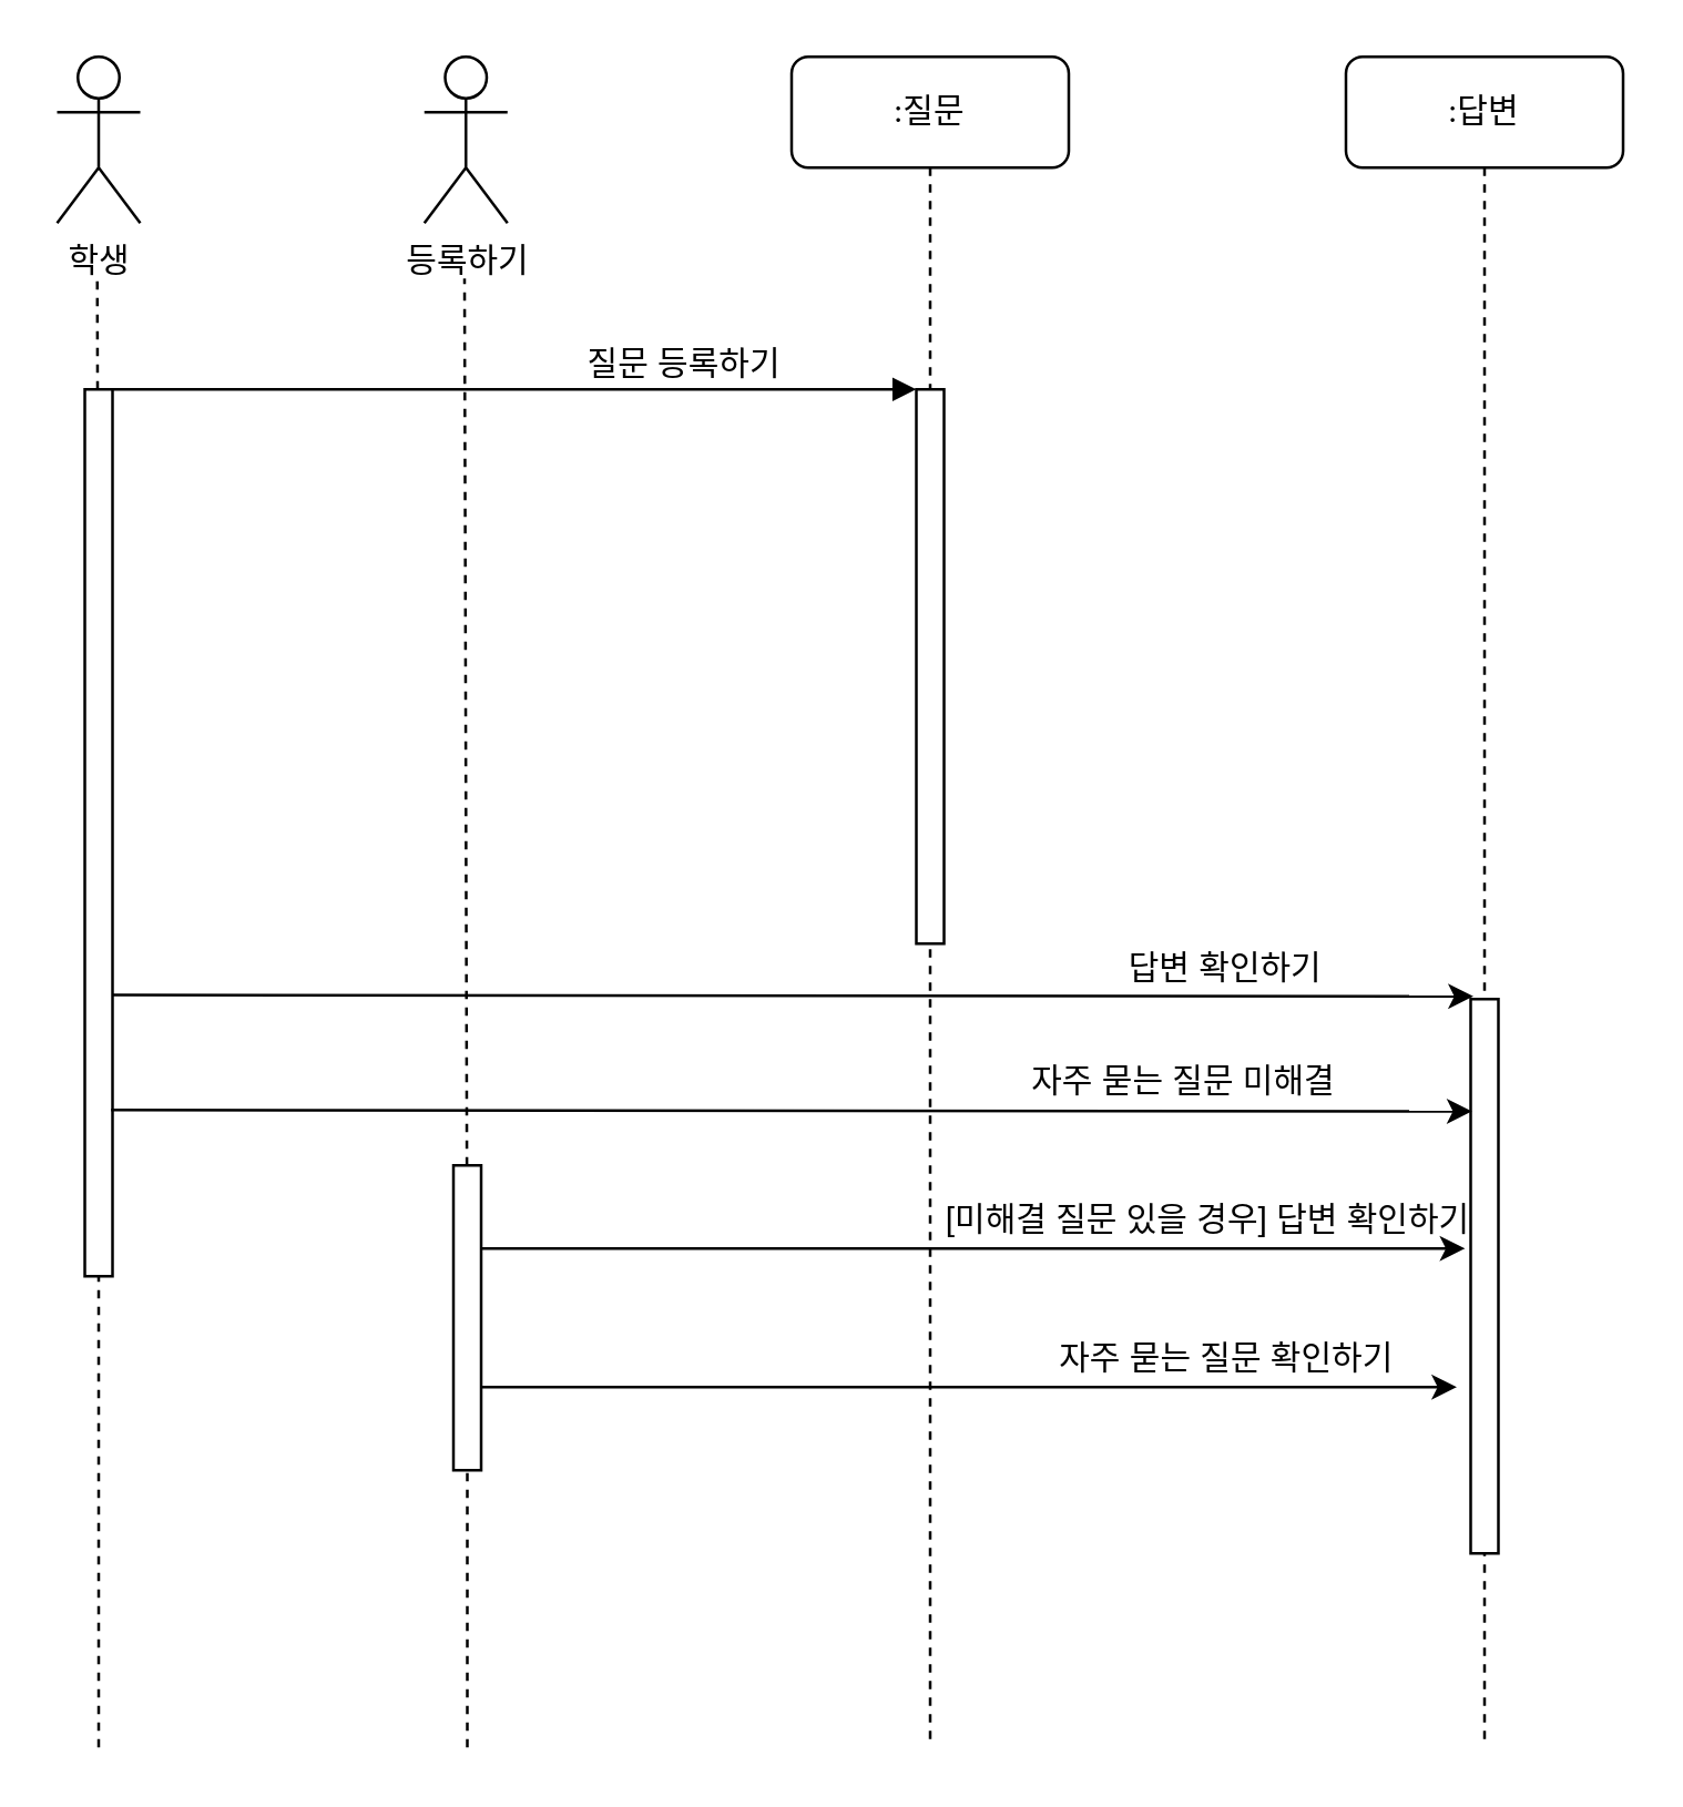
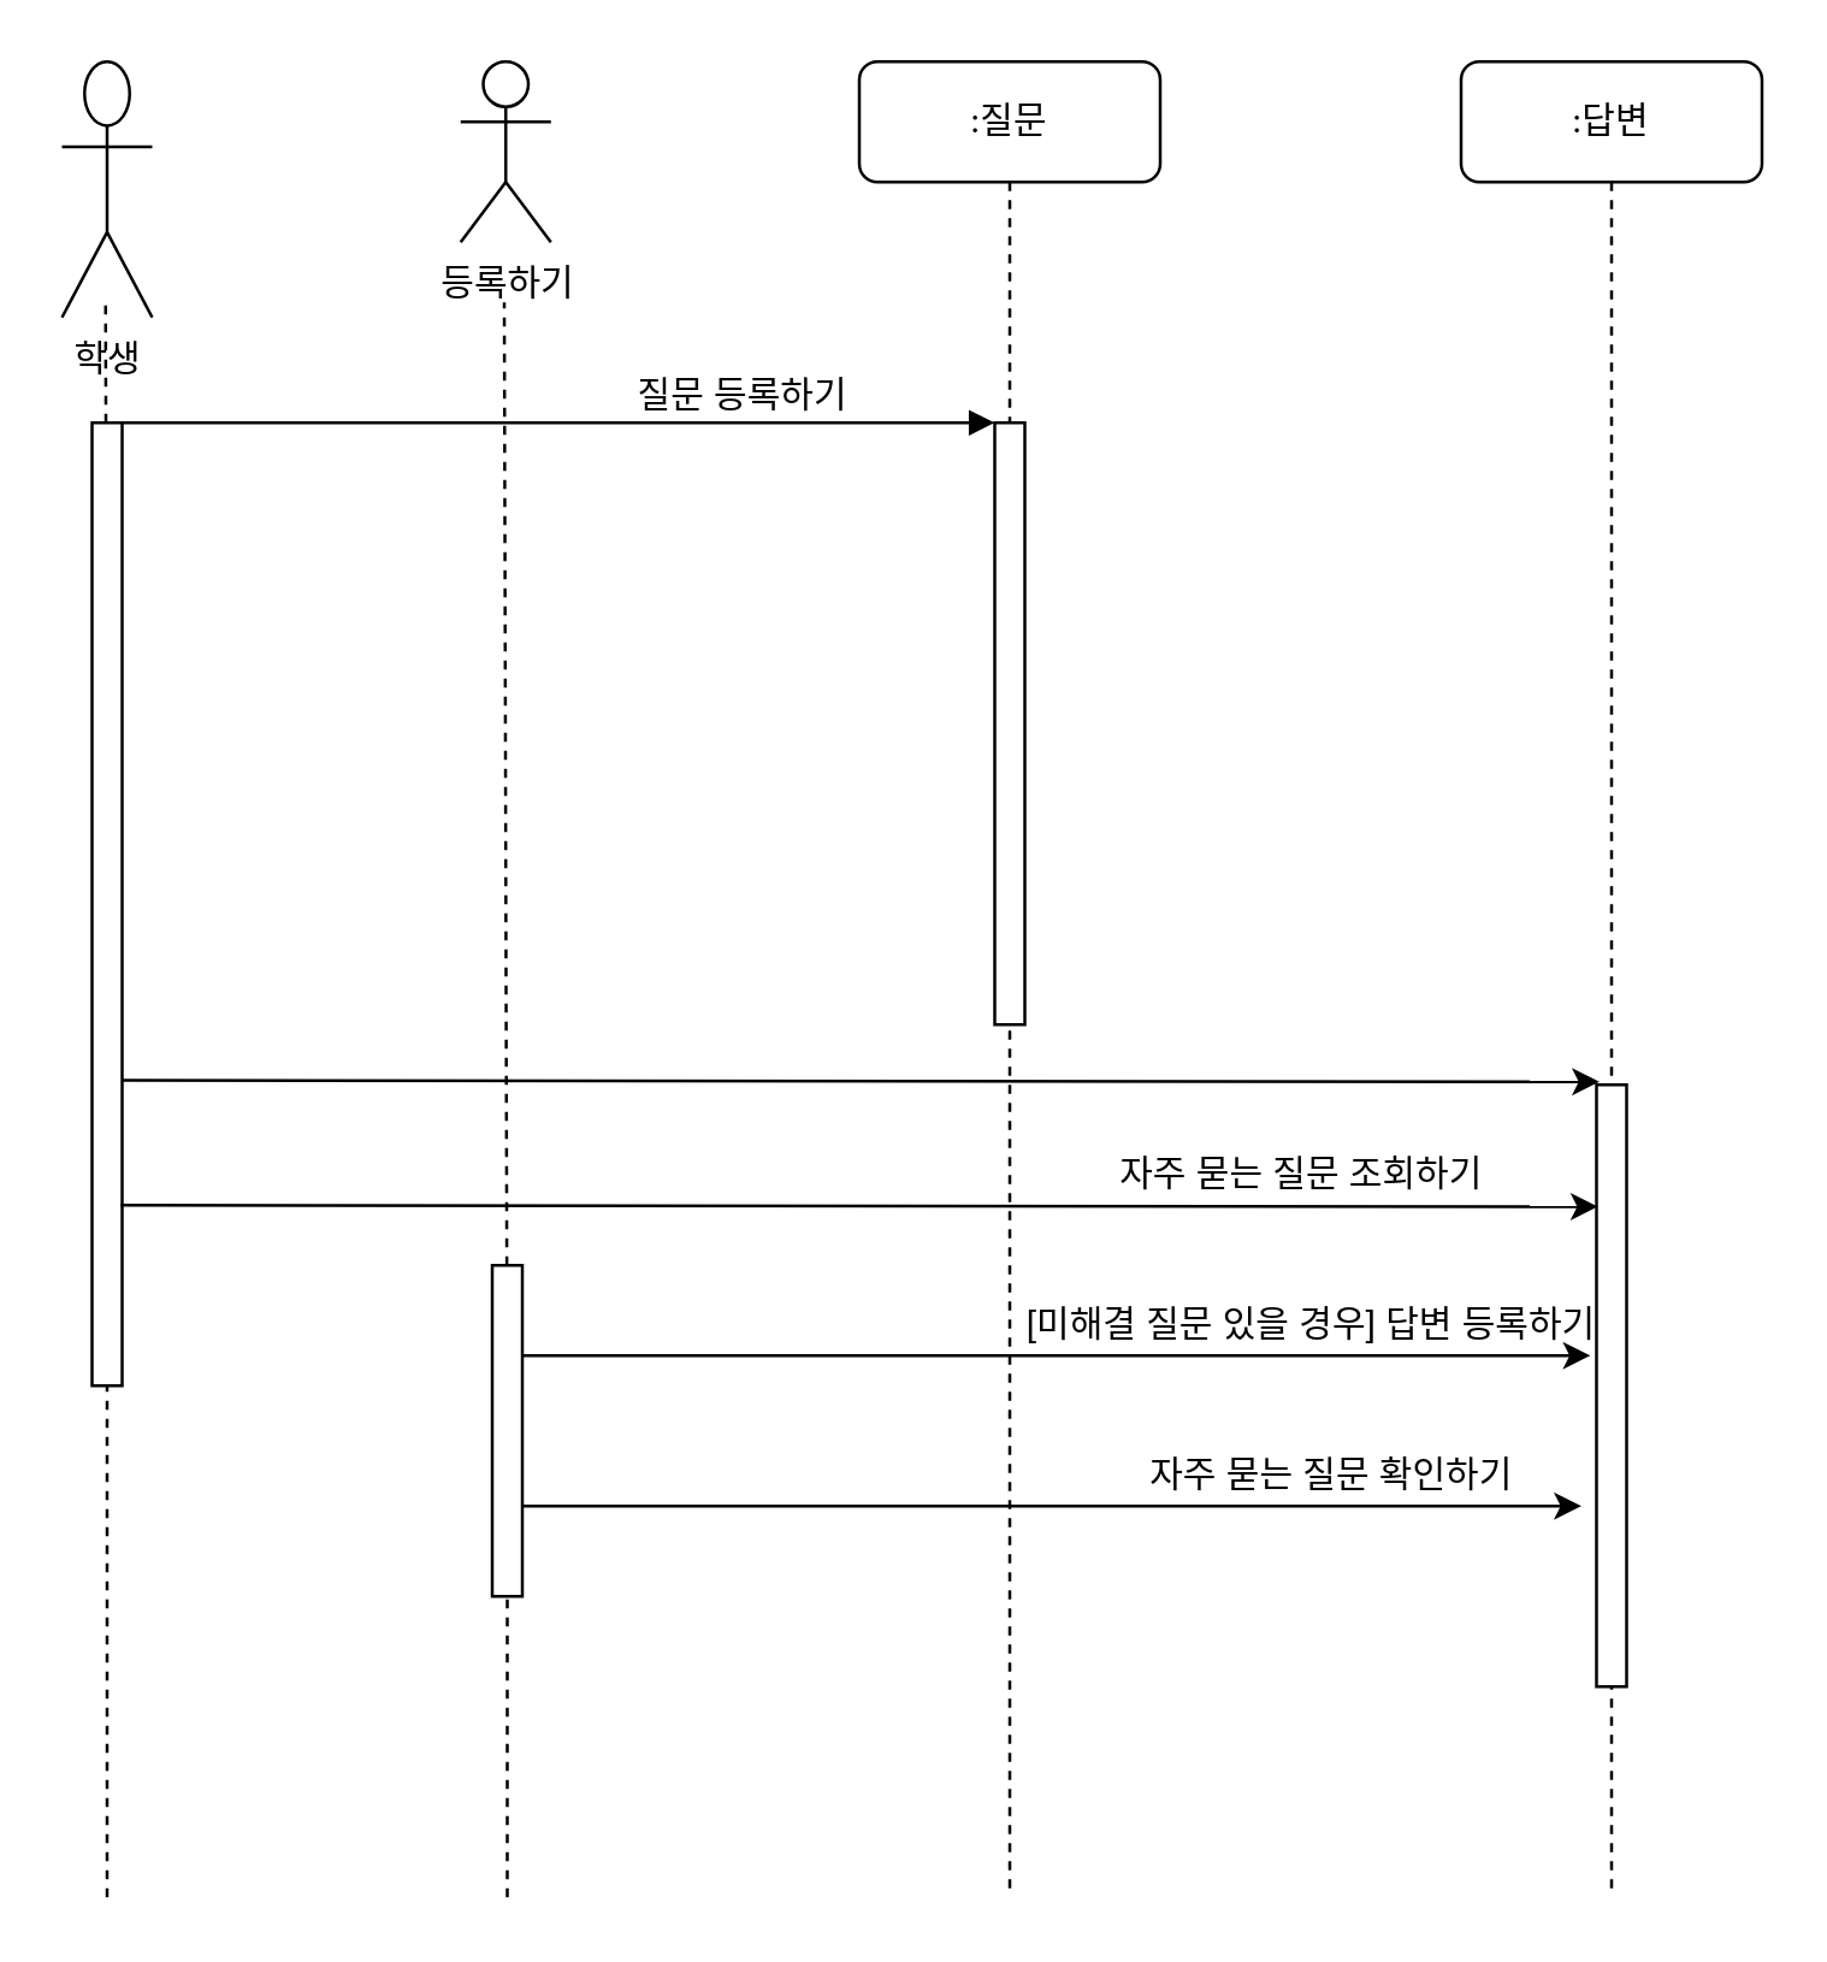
  <mxCell id="0" />
  <mxCell id="1" parent="0" />
  <mxCell id="2" value=":질문" style="shape=umlLifeline;perimeter=lifelinePerimeter;whiteSpace=wrap;html=1;container=1;collapsible=0;recursiveResize=0;outlineConnect=0;rounded=1;shadow=0;comic=0;labelBackgroundColor=none;strokeColor=#000000;strokeWidth=1;fillColor=#FFFFFF;fontFamily=Verdana;fontSize=12;fontColor=#000000;align=center;" parent="1" vertex="1"><mxGeometry x="285" y="20" width="100" height="610" as="geometry" /></mxCell>
  <mxCell id="3" value="" style="html=1;points=[];perimeter=orthogonalPerimeter;rounded=0;shadow=0;comic=0;labelBackgroundColor=none;strokeColor=#000000;strokeWidth=1;fillColor=#FFFFFF;fontFamily=Verdana;fontSize=12;fontColor=#000000;align=center;" parent="2" vertex="1"><mxGeometry x="45" y="120" width="10" height="200" as="geometry" /></mxCell>
  <mxCell id="4" value="" style="html=1;verticalAlign=bottom;endArrow=block;entryX=0;entryY=0;labelBackgroundColor=none;fontFamily=Verdana;fontSize=12;edgeStyle=elbowEdgeStyle;elbow=vertical;" parent="1" target="3" edge="1"><mxGeometry relative="1" as="geometry"><mxPoint x="35" y="140" as="sourcePoint" /></mxGeometry></mxCell>
  <mxCell id="5" value="질문 등록하기" style="text;html=1;resizable=0;points=[];align=center;verticalAlign=middle;labelBackgroundColor=#ffffff;" parent="4" vertex="1" connectable="0"><mxGeometry x="0.697" y="2" relative="1" as="geometry"><mxPoint x="-39.5" y="-8" as="offset" /></mxGeometry></mxCell>
- <mxCell id="6" value="학생" style="shape=umlActor;verticalLabelPosition=bottom;labelBackgroundColor=#ffffff;verticalAlign=top;html=1;outlineConnect=0;" parent="1" vertex="1"><mxGeometry x="20" y="20" width="30" height="60" as="geometry" /></mxCell>
+ <mxCell id="6" value="학생" style="shape=umlActor;verticalLabelPosition=bottom;labelBackgroundColor=#ffffff;verticalAlign=top;html=1;outlineConnect=0;" parent="1" vertex="1"><mxGeometry x="20" y="20" width="30" height="85" as="geometry" /></mxCell>
  <mxCell id="7" value="등록하기" style="shape=umlActor;verticalLabelPosition=bottom;labelBackgroundColor=#ffffff;verticalAlign=top;html=1;outlineConnect=0;" parent="1" vertex="1"><mxGeometry x="152.5" y="20" width="30" height="60" as="geometry" /></mxCell>
  <mxCell id="8" value="" style="endArrow=none;dashed=1;html=1;" parent="1" source="12" edge="1"><mxGeometry width="50" height="50" relative="1" as="geometry"><mxPoint x="34.5" y="670" as="sourcePoint" /><mxPoint x="34.5" y="100" as="targetPoint" /></mxGeometry></mxCell>
  <mxCell id="9" value="" style="endArrow=none;dashed=1;html=1;" parent="1" source="22" edge="1"><mxGeometry width="50" height="50" relative="1" as="geometry"><mxPoint x="167" y="670" as="sourcePoint" /><mxPoint x="167" y="100" as="targetPoint" /></mxGeometry></mxCell>
  <mxCell id="10" value=":답변" style="shape=umlLifeline;perimeter=lifelinePerimeter;whiteSpace=wrap;html=1;container=1;collapsible=0;recursiveResize=0;outlineConnect=0;rounded=1;shadow=0;comic=0;labelBackgroundColor=none;strokeColor=#000000;strokeWidth=1;fillColor=#FFFFFF;fontFamily=Verdana;fontSize=12;fontColor=#000000;align=center;" parent="1" vertex="1"><mxGeometry x="485" y="20" width="100" height="610" as="geometry" /></mxCell>
  <mxCell id="11" value="" style="html=1;points=[];perimeter=orthogonalPerimeter;rounded=0;shadow=0;comic=0;labelBackgroundColor=none;strokeColor=#000000;strokeWidth=1;fillColor=#FFFFFF;fontFamily=Verdana;fontSize=12;fontColor=#000000;align=center;" parent="10" vertex="1"><mxGeometry x="45" y="340" width="10" height="200" as="geometry" /></mxCell>
  <mxCell id="12" value="" style="rounded=0;whiteSpace=wrap;html=1;" parent="1" vertex="1"><mxGeometry x="30" y="140" width="10" height="320" as="geometry" /></mxCell>
  <mxCell id="13" value="" style="endArrow=none;dashed=1;html=1;" parent="1" target="12" edge="1"><mxGeometry width="50" height="50" relative="1" as="geometry"><mxPoint x="35" y="630" as="sourcePoint" /><mxPoint x="34.5" y="100" as="targetPoint" /></mxGeometry></mxCell>
  <mxCell id="14" value="" style="endArrow=classic;html=1;entryX=-0.153;entryY=0.4;entryDx=0;entryDy=0;entryPerimeter=0;" parent="1" edge="1"><mxGeometry width="50" height="50" relative="1" as="geometry"><mxPoint x="167.5" y="450" as="sourcePoint" /><mxPoint x="527.97" y="450" as="targetPoint" /></mxGeometry></mxCell>
- <mxCell id="15" value="[미해결 질문 있을 경우] 답변 확인하기" style="text;html=1;resizable=0;points=[];autosize=1;align=left;verticalAlign=top;spacingTop=-4;" parent="1" vertex="1"><mxGeometry x="338.5" y="430" width="190" height="20" as="geometry" /></mxCell>
+ <mxCell id="15" value="[미해결 질문 있을 경우] 답변 등록하기" style="text;html=1;resizable=0;points=[];autosize=1;align=left;verticalAlign=top;spacingTop=-4;" parent="1" vertex="1"><mxGeometry x="338.5" y="430" width="190" height="20" as="geometry" /></mxCell>
  <mxCell id="16" value="" style="endArrow=classic;html=1;" parent="1" edge="1"><mxGeometry width="50" height="50" relative="1" as="geometry"><mxPoint x="40" y="358.5" as="sourcePoint" /><mxPoint x="531" y="359" as="targetPoint" /></mxGeometry></mxCell>
- <mxCell id="17" value="답변 확인하기" style="text;html=1;resizable=0;points=[];autosize=1;align=left;verticalAlign=top;spacingTop=-4;" parent="1" vertex="1"><mxGeometry x="405" y="338.5" width="80" height="20" as="geometry" /></mxCell>
  <mxCell id="18" value="" style="endArrow=classic;html=1;" parent="1" edge="1"><mxGeometry width="50" height="50" relative="1" as="geometry"><mxPoint x="167.5" y="500" as="sourcePoint" /><mxPoint x="525" y="500" as="targetPoint" /></mxGeometry></mxCell>
  <mxCell id="19" value="자주 묻는 질문 확인하기" style="text;html=1;resizable=0;points=[];autosize=1;align=left;verticalAlign=top;spacingTop=-4;" parent="1" vertex="1"><mxGeometry x="380" y="480" width="130" height="20" as="geometry" /></mxCell>
  <mxCell id="20" value="" style="endArrow=classic;html=1;" parent="1" edge="1"><mxGeometry width="50" height="50" relative="1" as="geometry"><mxPoint x="39.5" y="400" as="sourcePoint" /><mxPoint x="530.5" y="400.5" as="targetPoint" /></mxGeometry></mxCell>
- <mxCell id="21" value="자주 묻는 질문 미해결" style="text;html=1;resizable=0;points=[];autosize=1;align=left;verticalAlign=top;spacingTop=-4;" parent="1" vertex="1"><mxGeometry x="369.5" y="380" width="130" height="20" as="geometry" /></mxCell>
+ <mxCell id="21" value="자주 묻는 질문 조회하기" style="text;html=1;resizable=0;points=[];autosize=1;align=left;verticalAlign=top;spacingTop=-4;" parent="1" vertex="1"><mxGeometry x="369.5" y="380" width="130" height="20" as="geometry" /></mxCell>
  <mxCell id="22" value="" style="rounded=0;whiteSpace=wrap;html=1;" parent="1" vertex="1"><mxGeometry x="163" y="420" width="10" height="110" as="geometry" /></mxCell>
  <mxCell id="23" value="" style="endArrow=none;dashed=1;html=1;" parent="1" target="22" edge="1"><mxGeometry width="50" height="50" relative="1" as="geometry"><mxPoint x="168" y="630" as="sourcePoint" /><mxPoint x="167" y="100" as="targetPoint" /></mxGeometry></mxCell>
